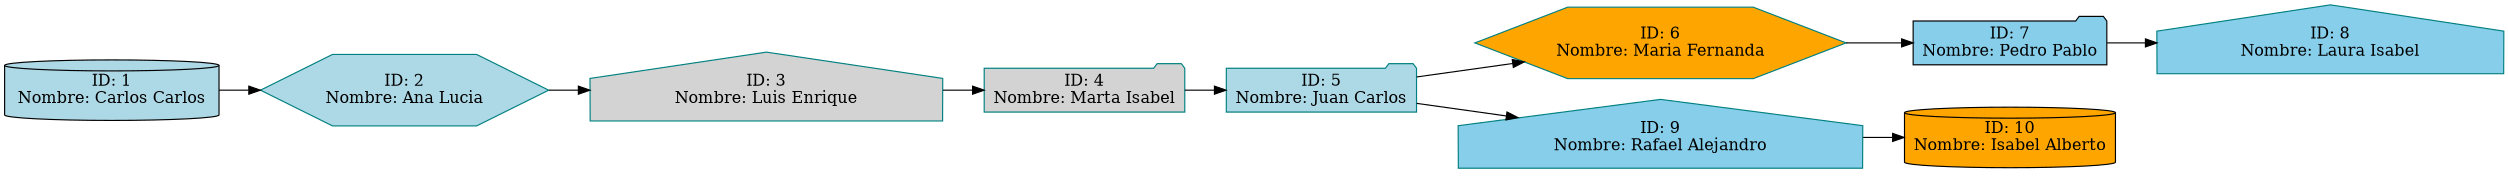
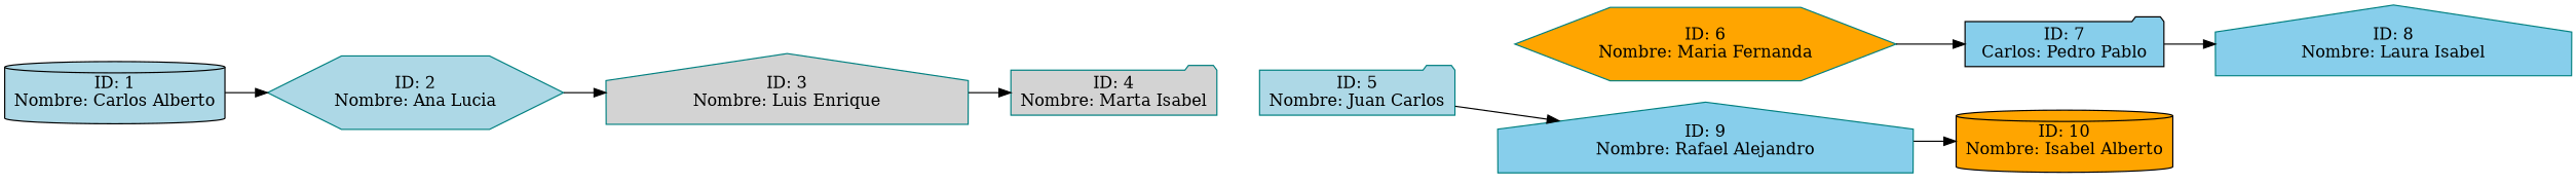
  digraph {
    rankdir=LR
    node [color=teal fillcolor=lightblue shape=house style=filled]
-   n1 [color=black label="ID: 1\nNombre: Carlos Carlos" shape=cylinder]
+   n1 [color=black label="ID: 1\nNombre: Carlos Alberto" shape=cylinder]
    n2 [label="ID: 2\nNombre: Ana Lucia" shape=hexagon]
    n3 [fillcolor=lightgrey label="ID: 3\nNombre: Luis Enrique"]
    n4 [fillcolor=lightgrey label="ID: 4\nNombre: Marta Isabel" shape=folder]
    n5 [label="ID: 5\nNombre: Juan Carlos" shape=folder]
    n6 [fillcolor=orange label="ID: 6\nNombre: Maria Fernanda" shape=hexagon]
    n7 [fillcolor=skyblue label="ID: 9\nNombre: Rafael Alejandro"]
-   n8 [color=black fillcolor=skyblue label="ID: 7\nNombre: Pedro Pablo" shape=folder]
+   n8 [color=black fillcolor=skyblue label="ID: 7\nCarlos: Pedro Pablo" shape=folder]
    n9 [fillcolor=skyblue label="ID: 8\nNombre: Laura Isabel"]
    n10 [color=black fillcolor=orange label="ID: 10\nNombre: Isabel Alberto" shape=cylinder]
    n1 -> n2
    n2 -> n3
    n3 -> n4
-   n4 -> n5
-   n5 -> n6
    n5 -> n7
    n6 -> n8
    n7 -> n10
    n8 -> n9
  }
